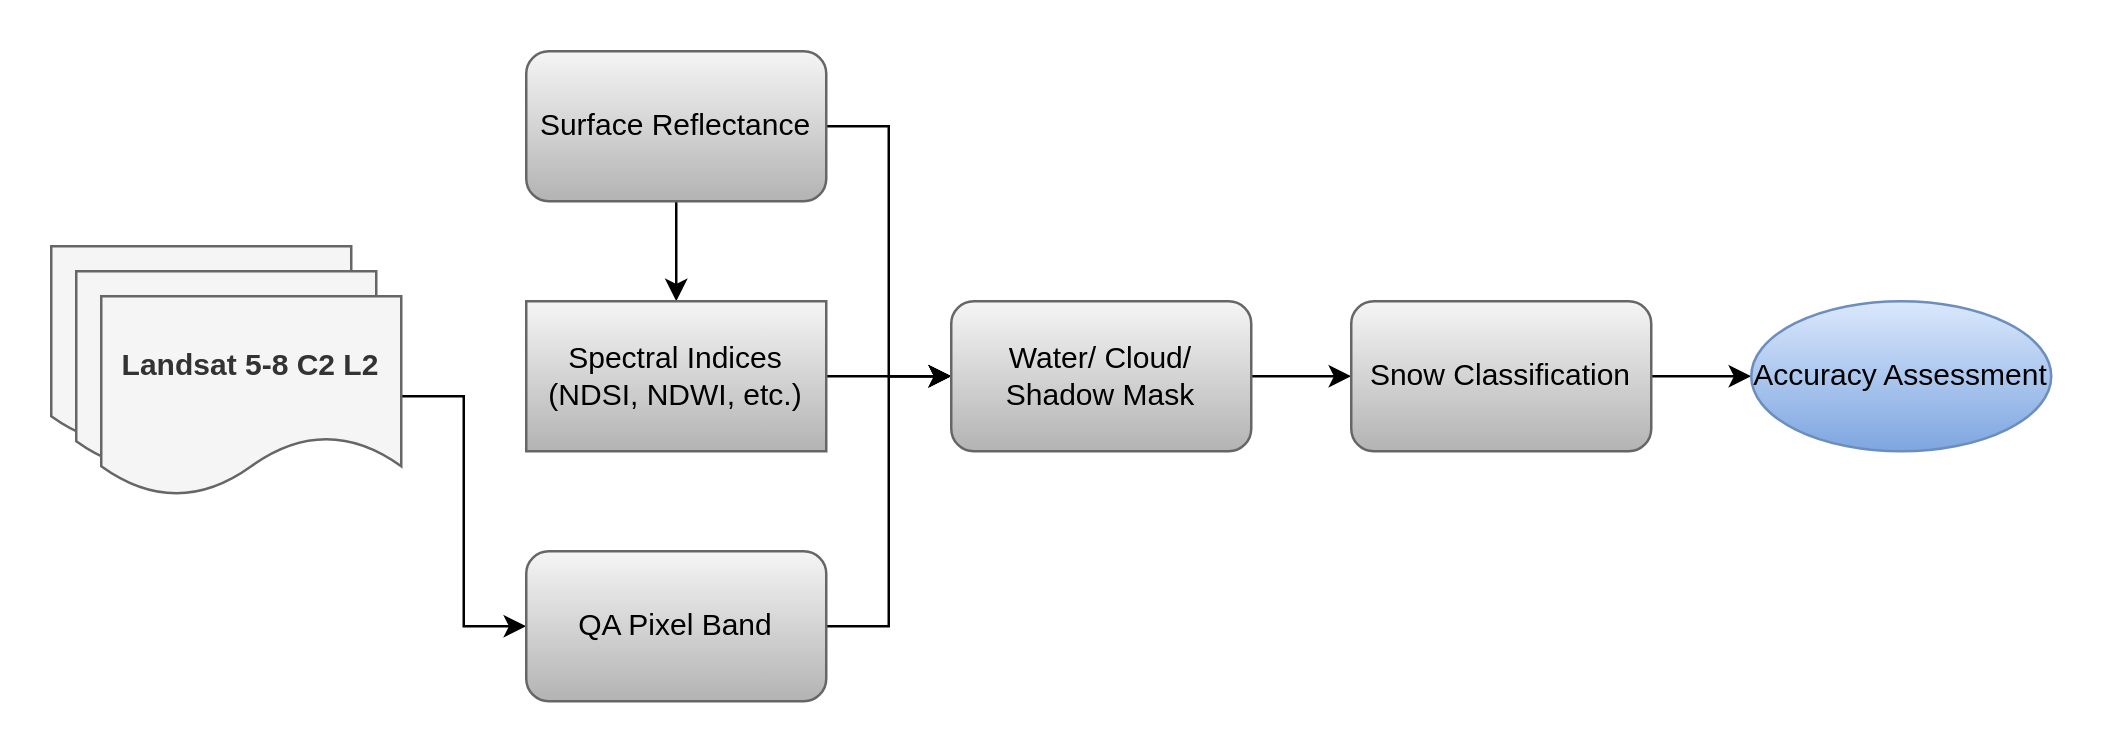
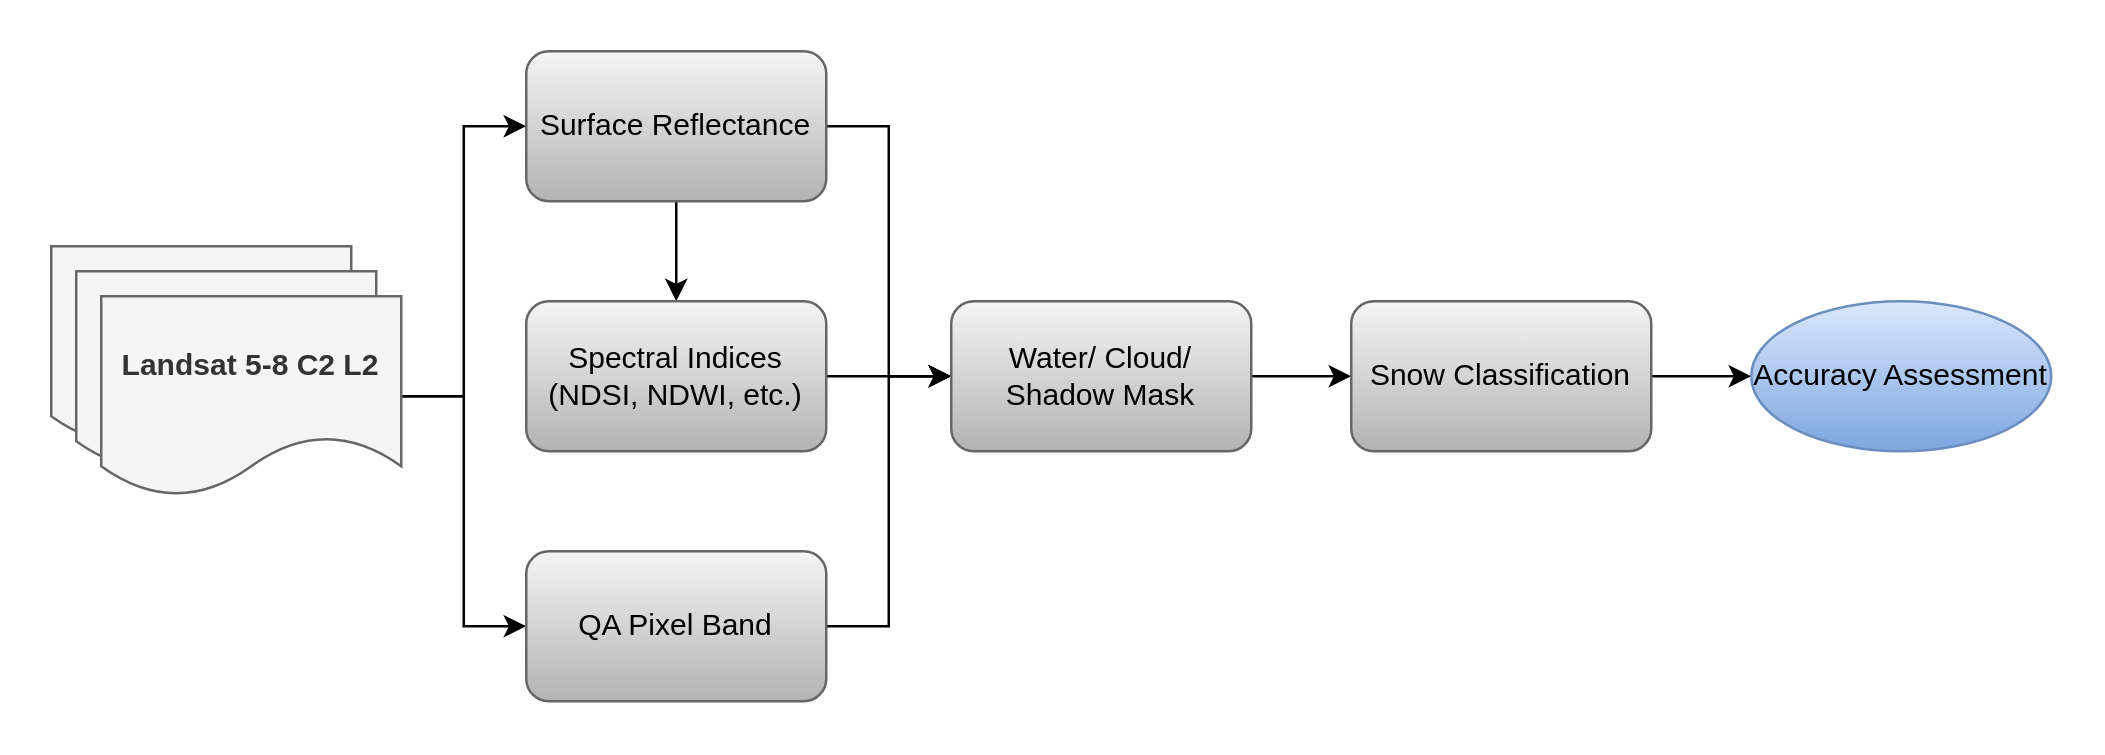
  <mxCell id="0" />
  <mxCell id="1" parent="0" />
  <mxCell id="2" value="" style="shape=document;whiteSpace=wrap;html=1;boundedLbl=1;fillColor=#f5f5f5;fontColor=#333333;strokeColor=#666666;" vertex="1" parent="1"><mxGeometry x="20" y="98" width="120" height="80" as="geometry" /></mxCell>
  <mxCell id="3" value="" style="shape=document;whiteSpace=wrap;html=1;boundedLbl=1;fillColor=#f5f5f5;fontColor=#333333;strokeColor=#666666;" vertex="1" parent="1"><mxGeometry x="30" y="108" width="120" height="80" as="geometry" /></mxCell>
+ <mxCell id="4" style="edgeStyle=orthogonalEdgeStyle;rounded=0;orthogonalLoop=1;jettySize=auto;html=1;exitX=1;exitY=0.5;exitDx=0;exitDy=0;entryX=0;entryY=0.5;entryDx=0;entryDy=0;" edge="1" parent="1" source="6" target="9"><mxGeometry relative="1" as="geometry" /></mxCell>
  <mxCell id="5" style="edgeStyle=orthogonalEdgeStyle;rounded=0;orthogonalLoop=1;jettySize=auto;html=1;exitX=1;exitY=0.5;exitDx=0;exitDy=0;entryX=0;entryY=0.5;entryDx=0;entryDy=0;" edge="1" parent="1" source="6" target="13"><mxGeometry relative="1" as="geometry" /></mxCell>
  <mxCell id="6" value="&lt;b&gt;Landsat 5-8 C2 L2&lt;/b&gt;" style="shape=document;whiteSpace=wrap;html=1;boundedLbl=1;fillColor=#f5f5f5;fontColor=#333333;strokeColor=#666666;" vertex="1" parent="1"><mxGeometry x="40" y="118" width="120" height="80" as="geometry" /></mxCell>
  <mxCell id="7" style="edgeStyle=orthogonalEdgeStyle;rounded=0;orthogonalLoop=1;jettySize=auto;html=1;exitX=1;exitY=0.5;exitDx=0;exitDy=0;entryX=0;entryY=0.5;entryDx=0;entryDy=0;" edge="1" parent="1" source="9" target="15"><mxGeometry relative="1" as="geometry" /></mxCell>
  <mxCell id="8" style="edgeStyle=orthogonalEdgeStyle;rounded=0;orthogonalLoop=1;jettySize=auto;html=1;exitX=0.5;exitY=1;exitDx=0;exitDy=0;" edge="1" parent="1" source="9" target="11"><mxGeometry relative="1" as="geometry" /></mxCell>
  <mxCell id="9" value="Surface Reflectance" style="rounded=1;whiteSpace=wrap;html=1;fillColor=#f5f5f5;gradientColor=#b3b3b3;strokeColor=#666666;" vertex="1" parent="1"><mxGeometry x="210" y="20" width="120" height="60" as="geometry" /></mxCell>
  <mxCell id="10" style="edgeStyle=orthogonalEdgeStyle;rounded=0;orthogonalLoop=1;jettySize=auto;html=1;exitX=1;exitY=0.5;exitDx=0;exitDy=0;" edge="1" parent="1" source="11" target="15"><mxGeometry relative="1" as="geometry" /></mxCell>
- <mxCell id="11" value="Spectral Indices&lt;br&gt;(NDSI, NDWI, etc.)" style="whiteSpace=wrap;html=1;fillColor=#f5f5f5;gradientColor=#b3b3b3;strokeColor=#666666;rounded=0;" vertex="1" parent="1"><mxGeometry x="210" y="120" width="120" height="60" as="geometry" /></mxCell>
+ <mxCell id="11" value="Spectral Indices&lt;br&gt;(NDSI, NDWI, etc.)" style="rounded=1;whiteSpace=wrap;html=1;fillColor=#f5f5f5;gradientColor=#b3b3b3;strokeColor=#666666;" vertex="1" parent="1"><mxGeometry x="210" y="120" width="120" height="60" as="geometry" /></mxCell>
  <mxCell id="12" style="edgeStyle=orthogonalEdgeStyle;rounded=0;orthogonalLoop=1;jettySize=auto;html=1;exitX=1;exitY=0.5;exitDx=0;exitDy=0;entryX=0;entryY=0.5;entryDx=0;entryDy=0;" edge="1" parent="1" source="13" target="15"><mxGeometry relative="1" as="geometry" /></mxCell>
  <mxCell id="13" value="QA Pixel Band" style="rounded=1;whiteSpace=wrap;html=1;fillColor=#f5f5f5;gradientColor=#b3b3b3;strokeColor=#666666;" vertex="1" parent="1"><mxGeometry x="210" y="220" width="120" height="60" as="geometry" /></mxCell>
  <mxCell id="14" style="edgeStyle=orthogonalEdgeStyle;rounded=0;orthogonalLoop=1;jettySize=auto;html=1;exitX=1;exitY=0.5;exitDx=0;exitDy=0;entryX=0;entryY=0.5;entryDx=0;entryDy=0;" edge="1" parent="1" source="15" target="17"><mxGeometry relative="1" as="geometry" /></mxCell>
  <mxCell id="15" value="Water/ Cloud/ Shadow Mask" style="rounded=1;whiteSpace=wrap;html=1;fillColor=#f5f5f5;gradientColor=#b3b3b3;strokeColor=#666666;" vertex="1" parent="1"><mxGeometry x="380" y="120" width="120" height="60" as="geometry" /></mxCell>
  <mxCell id="16" style="edgeStyle=orthogonalEdgeStyle;rounded=0;orthogonalLoop=1;jettySize=auto;html=1;exitX=1;exitY=0.5;exitDx=0;exitDy=0;entryX=0;entryY=0.5;entryDx=0;entryDy=0;" edge="1" parent="1" source="17" target="18"><mxGeometry relative="1" as="geometry" /></mxCell>
  <mxCell id="17" value="Snow Classification" style="rounded=1;whiteSpace=wrap;html=1;fillColor=#f5f5f5;gradientColor=#b3b3b3;strokeColor=#666666;" vertex="1" parent="1"><mxGeometry x="540" y="120" width="120" height="60" as="geometry" /></mxCell>
  <mxCell id="18" value="Accuracy Assessment" style="ellipse;whiteSpace=wrap;html=1;fillColor=#dae8fc;gradientColor=#7ea6e0;strokeColor=#6c8ebf;" vertex="1" parent="1"><mxGeometry x="700" y="120" width="120" height="60" as="geometry" /></mxCell>
